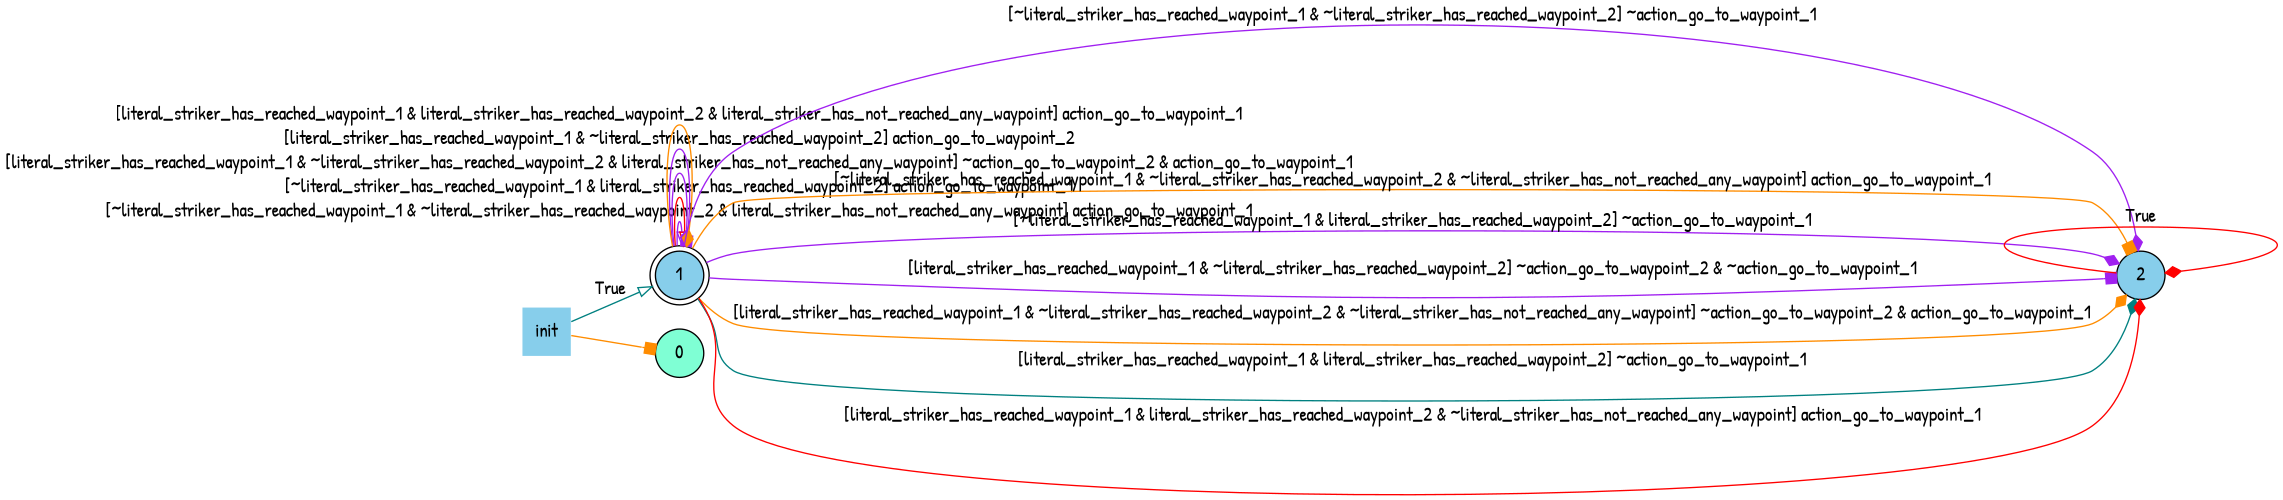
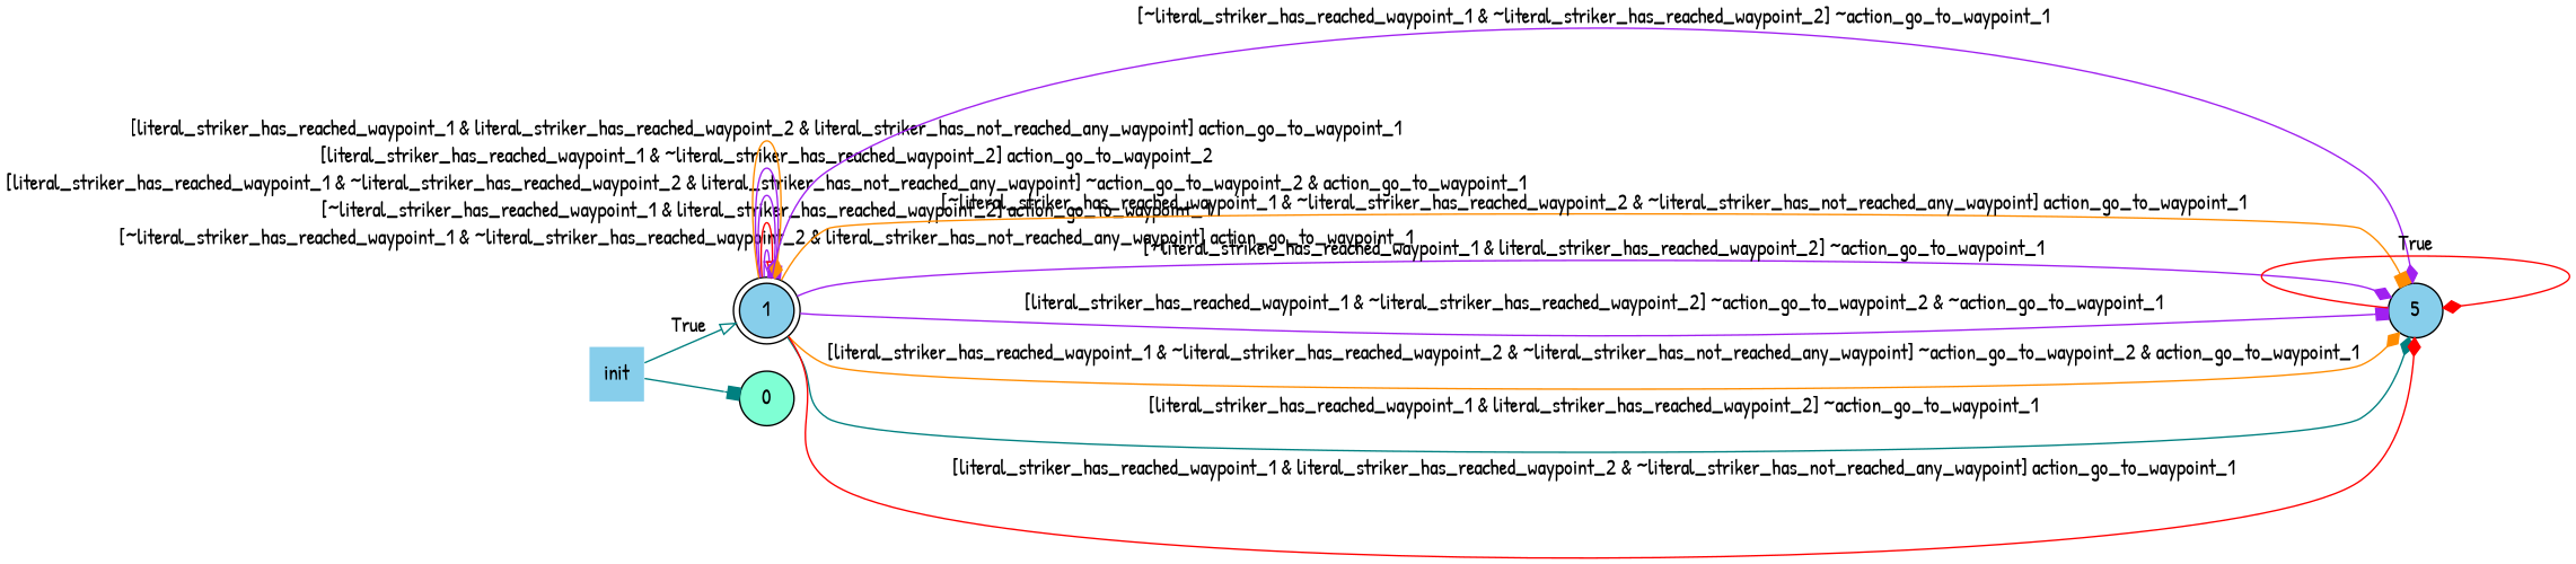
  digraph {
    fontname="Patrick Hand"
    rankdir=LR
    node [fillcolor=skyblue fontname="Patrick Hand" shape=circle style=filled]
    edge [arrowhead=diamond color=purple fontname="Patrick Hand"]
    1 [height=.5 shape=doublecircle width=.5]
-   2 [height=.5 width=.5]
+   2 [height=.5 width=.5 label=5]
    init [height=.5 shape=plaintext width=.5]
    0 [fillcolor=aquamarine height=.5 width=.5]
    1 -> 1 [arrowhead=onormal label="[~literal_striker_has_reached_waypoint_1 & ~literal_striker_has_reached_waypoint_2 & literal_striker_has_not_reached_any_waypoint] action_go_to_waypoint_1"]
    1 -> 1 [arrowhead=onormal color=red label="[~literal_striker_has_reached_waypoint_1 & literal_striker_has_reached_waypoint_2] action_go_to_waypoint_1"]
    1 -> 1 [label="[literal_striker_has_reached_waypoint_1 & ~literal_striker_has_reached_waypoint_2 & literal_striker_has_not_reached_any_waypoint] ~action_go_to_waypoint_2 & action_go_to_waypoint_1"]
    1 -> 1 [arrowhead=box label="[literal_striker_has_reached_waypoint_1 & ~literal_striker_has_reached_waypoint_2] action_go_to_waypoint_2"]
    1 -> 1 [color=darkorange label="[literal_striker_has_reached_waypoint_1 & literal_striker_has_reached_waypoint_2 & literal_striker_has_not_reached_any_waypoint] action_go_to_waypoint_1"]
    1 -> 2 [label="[~literal_striker_has_reached_waypoint_1 & ~literal_striker_has_reached_waypoint_2] ~action_go_to_waypoint_1"]
    1 -> 2 [arrowhead=box color=darkorange label="[~literal_striker_has_reached_waypoint_1 & ~literal_striker_has_reached_waypoint_2 & ~literal_striker_has_not_reached_any_waypoint] action_go_to_waypoint_1"]
    1 -> 2 [label="[~literal_striker_has_reached_waypoint_1 & literal_striker_has_reached_waypoint_2] ~action_go_to_waypoint_1"]
    1 -> 2 [arrowhead=box label="[literal_striker_has_reached_waypoint_1 & ~literal_striker_has_reached_waypoint_2] ~action_go_to_waypoint_2 & ~action_go_to_waypoint_1"]
    1 -> 2 [color=darkorange label="[literal_striker_has_reached_waypoint_1 & ~literal_striker_has_reached_waypoint_2 & ~literal_striker_has_not_reached_any_waypoint] ~action_go_to_waypoint_2 & action_go_to_waypoint_1"]
    1 -> 2 [color=teal label="[literal_striker_has_reached_waypoint_1 & literal_striker_has_reached_waypoint_2] ~action_go_to_waypoint_1"]
    1 -> 2 [color=red label="[literal_striker_has_reached_waypoint_1 & literal_striker_has_reached_waypoint_2 & ~literal_striker_has_not_reached_any_waypoint] action_go_to_waypoint_1"]
    2 -> 2 [color=red label=True]
    init -> 1 [arrowhead=onormal color=teal label=True]
-   init -> 0 [arrowhead=box color=darkorange]
+   init -> 0 [arrowhead=box color=teal]
  }
